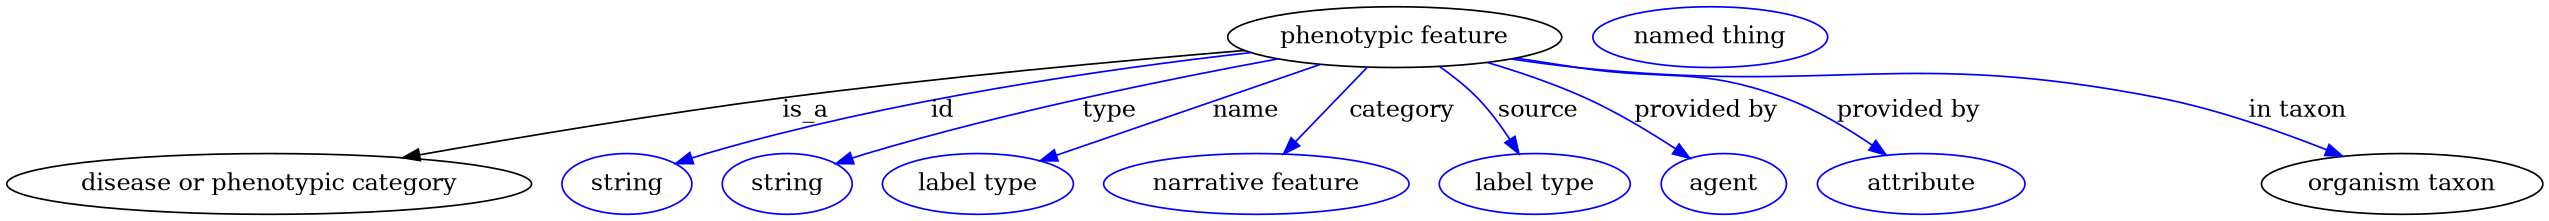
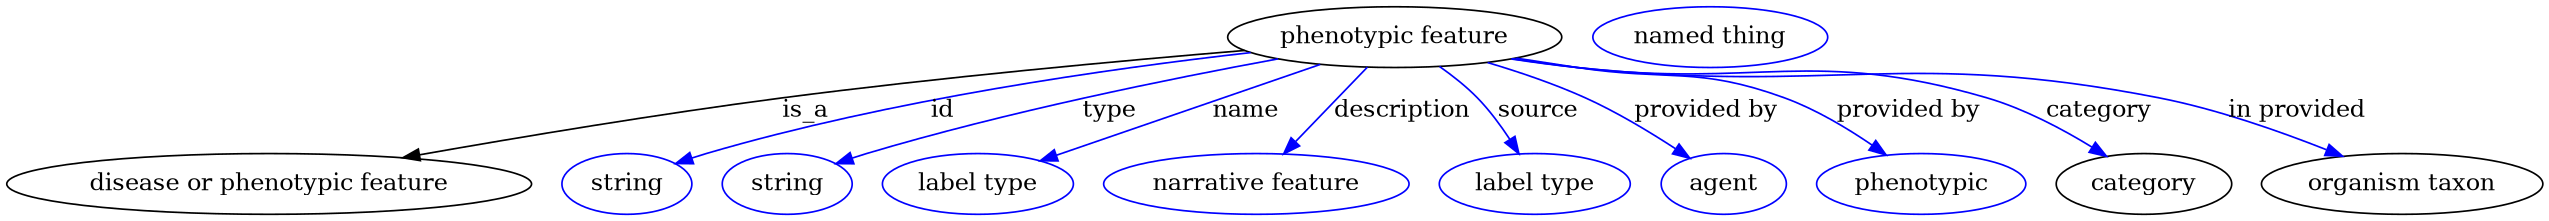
  digraph {
    node [color=blue]
    edge [color=blue style=solid]
    n1 [height=0.5 label="phenotypic feature" width=2.7442 color=""]
-   "disease or phenotypic feature" [height=0.5 width=4.1524 label="disease or phenotypic category" color=""]
+   "disease or phenotypic feature" [height=0.5 width=4.1524 color=""]
    n3 [height=0.5 label=string width=1.0652]
    n4 [height=0.5 label=string width=1.0652]
    n5 [height=0.5 label="label type" width=1.5707]
    n6 [height=0.5 label="narrative feature" width=2.0943]
    n7 [height=0.5 label="label type" width=1.5707]
    n8 [height=0.5 label=agent width=1.0291]
-   n9 [height=0.5 label=attribute width=1.4443]
+   n9 [height=0.5 label=phenotypic width=1.4443]
+   category [height=0.5 width=1.4443 color=""]
    n11 [color=black height=0.5 label="organism taxon" width=2.3109]
    n12 [height=0.5 label="named thing" width=1.9318]
    n1 -> "disease or phenotypic feature" [label=is_a color="" style=""]
    n1 -> n3 [label=id]
    n1 -> n4 [label=type]
    n1 -> n5 [label=name]
-   n1 -> n6 [label=category]
+   n1 -> n6 [label=description]
    n1 -> n7 [label=source]
    n1 -> n8 [label="provided by"]
    n1 -> n9 [label="provided by"]
-   n1 -> n11 [label="in taxon"]
+   n1 -> category [label=category]
+   n1 -> n11 [label="in provided"]
  }
